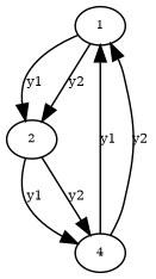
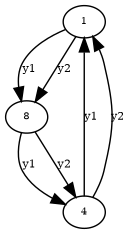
  digraph {
    node [fontsize=7]
    edge [fontsize=8]
    n1 [height=.01 label=1 width=.01]
-   n2 [height=.01 label=2 width=.01]
+   n2 [height=.01 label=8 width=.01]
    n3 [height=.01 label=4 width=.01]
    n1 -> n2 [label=y1]
    n1 -> n2 [label=y2]
    n2 -> n3 [label=y1]
    n2 -> n3 [label=y2]
    n3 -> n1 [label=y1]
    n3 -> n1 [label=y2]
  }
